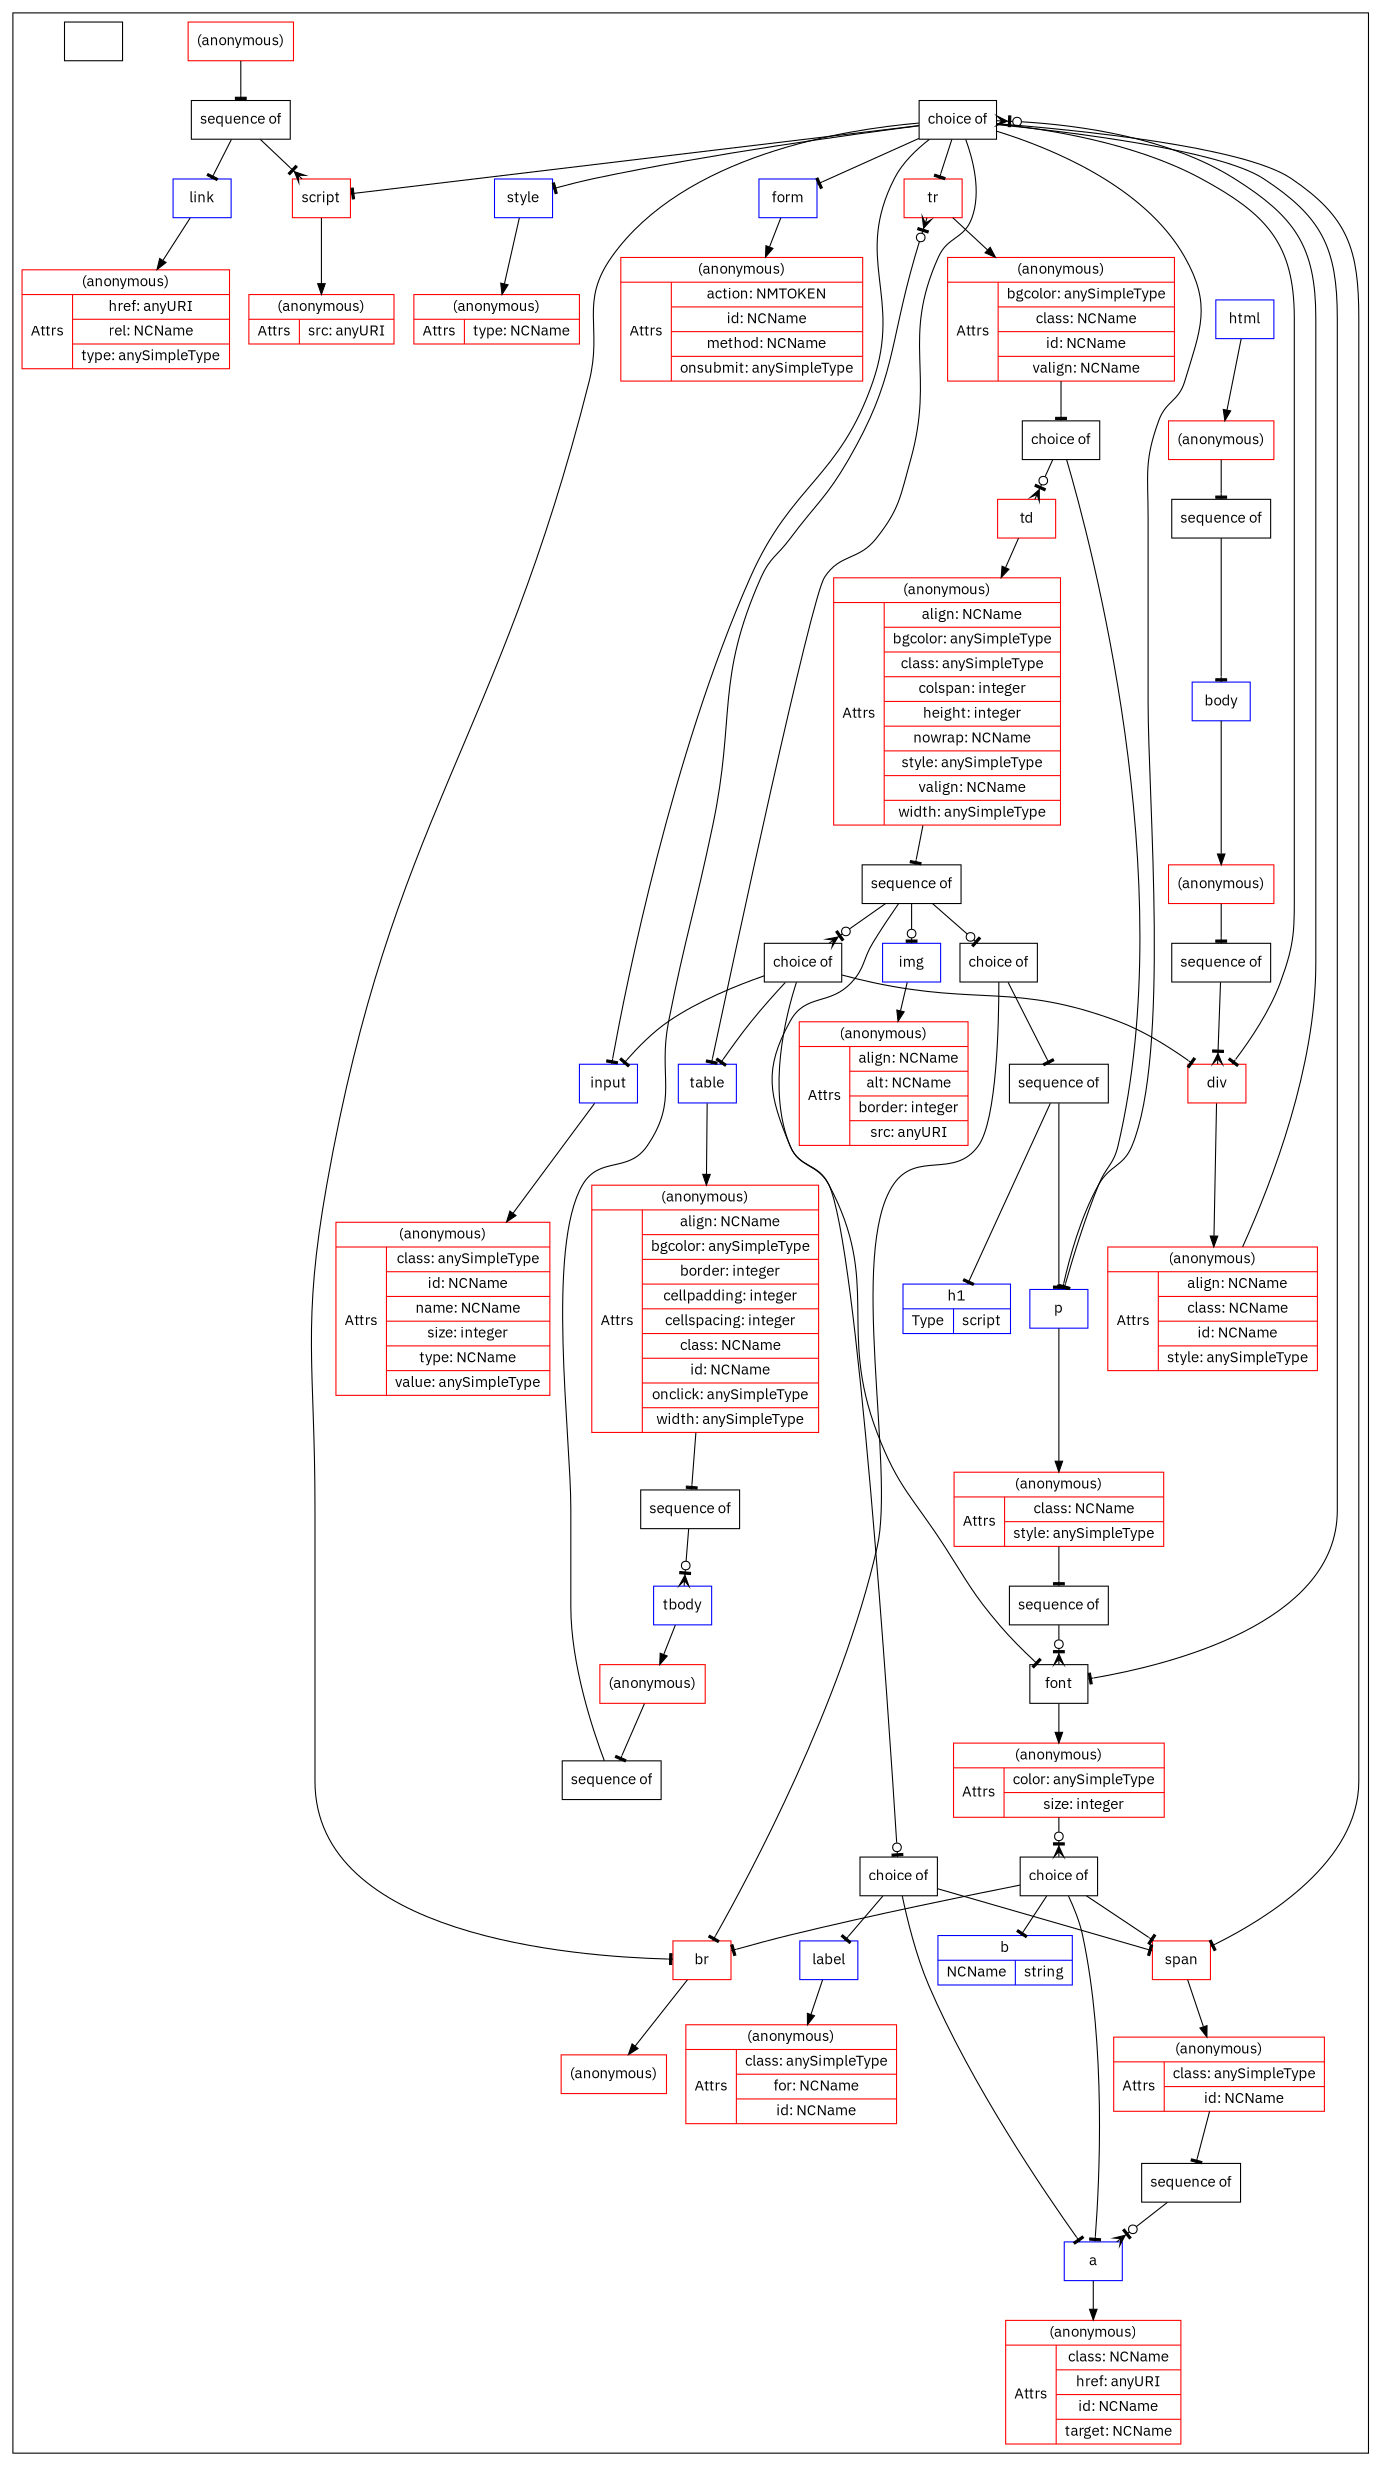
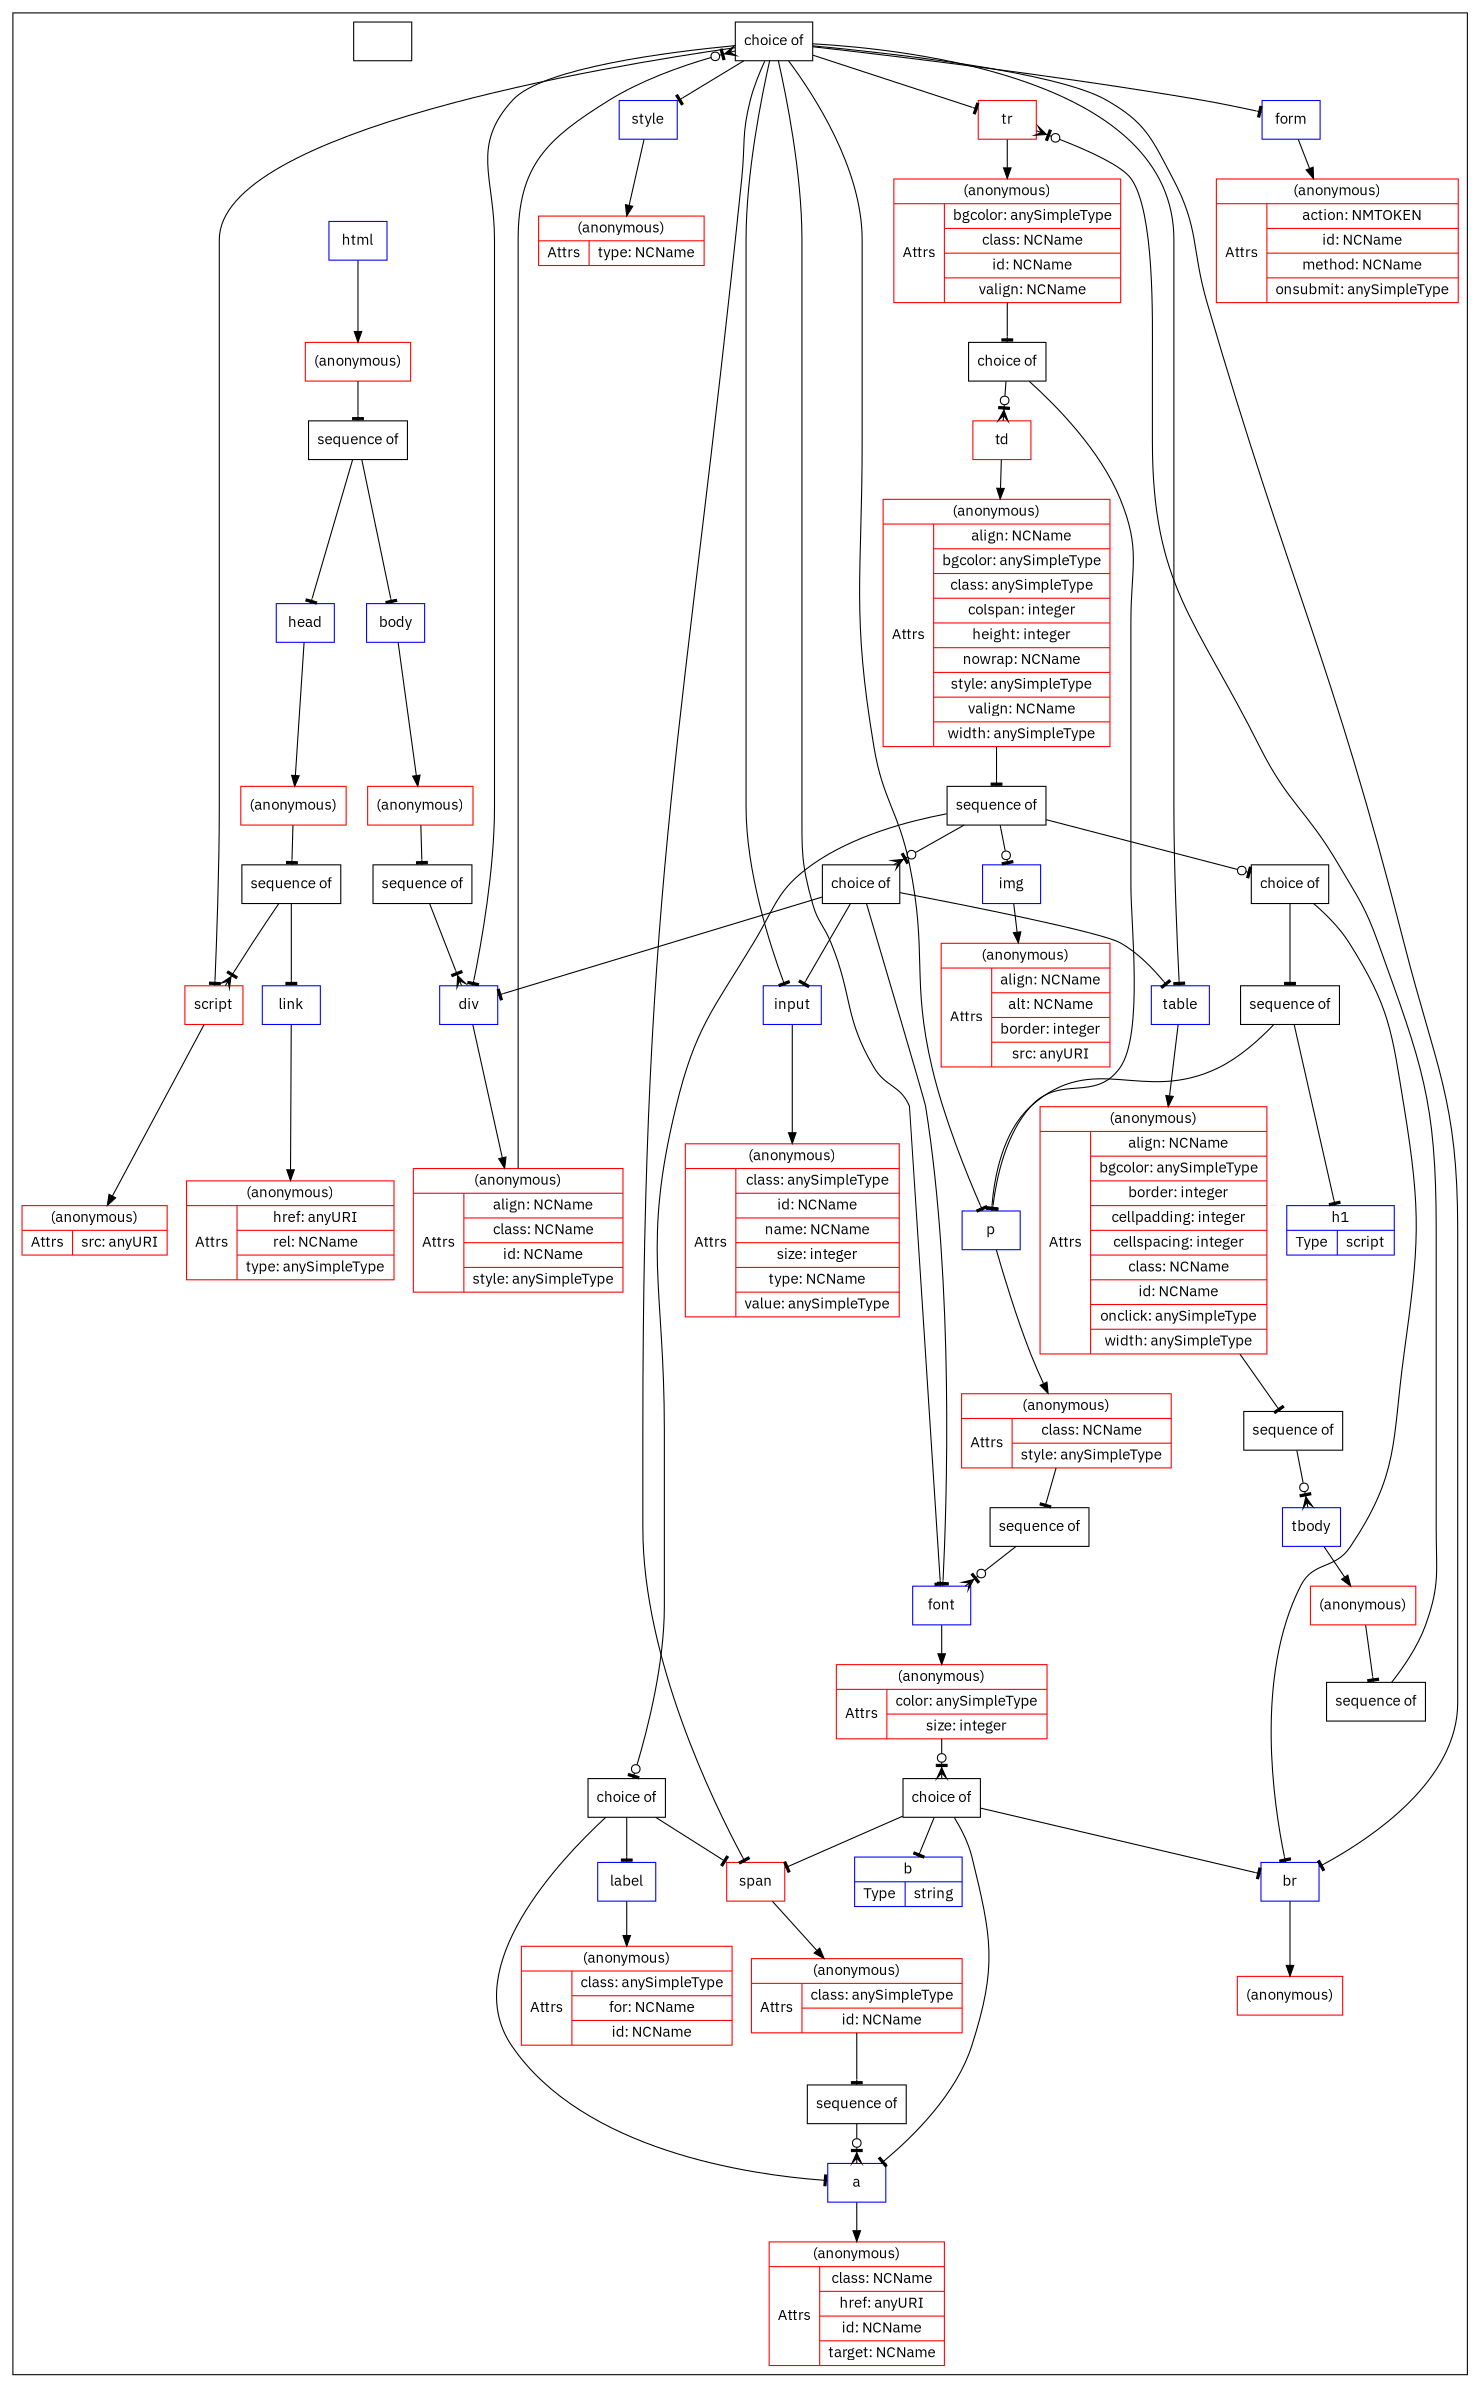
  digraph {
    fontname="IBM Plex Sans"
    node [fontname="IBM Plex Sans" shape=record color=red]
    edge [arrowhead=tee arrowtail=diamond fontname="IBM Plex Sans"]
    n1 [label="{choice of}" color=""]
    n2 [label="{choice of}" color=""]
    n3 [color=blue label="{label}"]
    n4 [label="{sequence of}" color=""]
    n5 [label="{(anonymous)|{Attrs|{{<AttributeUseImpl20324370>color: anySimpleType}|{<AttributeUseImpl7578443>size: integer}}}}"]
    n6 [color=blue label="{input}"]
    n7 [label="{(anonymous)|{Attrs|{{<AttributeUseImpl1565898>align: NCName}|{<AttributeUseImpl11383252>bgcolor: anySimpleType}|{<AttributeUseImpl24499883>border: integer}|{<AttributeUseImpl23110255>cellpadding: integer}|{<AttributeUseImpl21514757>cellspacing: integer}|{<AttributeUseImpl15964986>class: NCName}|{<AttributeUseImpl22293109>id: NCName}|{<AttributeUseImpl11508030>onclick: anySimpleType}|{<AttributeUseImpl7726332>width: anySimpleType}}}}"]
    n8 [label="{(anonymous)}"]
    n9 [label="{(anonymous)|{Attrs|{{<AttributeUseImpl15606519>class: anySimpleType}|{<AttributeUseImpl3779465>id: NCName}|{<AttributeUseImpl2929821>name: NCName}|{<AttributeUseImpl17160330>size: integer}|{<AttributeUseImpl13328393>type: NCName}|{<AttributeUseImpl927929>value: anySimpleType}}}}"]
    n10 [label="{(anonymous)|{Attrs|{{<AttributeUseImpl2056742>class: anySimpleType}|{<AttributeUseImpl6613606>id: NCName}}}}"]
    n11 [color=blue label="{h1|{Type|script}}"]
    n12 [color=blue label="{html}"]
    n13 [label="{choice of}" color=""]
    n14 [label="{(anonymous)}"]
    n15 [label="{td}"]
    n16 [color=blue label="{p}"]
    n17 [label="{tr}"]
    n18 [label="{sequence of}" color=""]
    n19 [label="{}" color=""]
    n20 [label="{(anonymous)|{Attrs|{{<AttributeUseImpl6166383>type: NCName}}}}"]
    n21 [label="{sequence of}" color=""]
    n22 [color=blue label="{body}"]
    n23 [label="{(anonymous)|{Attrs|{{<AttributeUseImpl20559758>src: anyURI}}}}"]
    n24 [label="{(anonymous)|{Attrs|{{<AttributeUseImpl24569170>bgcolor: anySimpleType}|{<AttributeUseImpl13205705>class: NCName}|{<AttributeUseImpl19272103>id: NCName}|{<AttributeUseImpl5309741>valign: NCName}}}}"]
    n25 [label="{script}"]
    n26 [label="{sequence of}" color=""]
-   n27 [color=black label="{font}"]
+   n27 [color=blue label="{font}"]
    n28 [label="{(anonymous)|{Attrs|{{<AttributeUseImpl30821431>action: NMTOKEN}|{<AttributeUseImpl2478770>id: NCName}|{<AttributeUseImpl19653053>method: NCName}|{<AttributeUseImpl32603767>onsubmit: anySimpleType}}}}"]
    n29 [label="{choice of}" color=""]
    n30 [label="{choice of}" color=""]
    n31 [label="{(anonymous)|{Attrs|{{<AttributeUseImpl2654289>align: NCName}|{<AttributeUseImpl16795115>alt: NCName}|{<AttributeUseImpl15628820>border: integer}|{<AttributeUseImpl9489155>src: anyURI}}}}"]
    n32 [color=blue label="{tbody}"]
    n33 [label="{(anonymous)}"]
    n34 [color=blue label="{style}"]
-   n35 [label="{br}"]
+   n35 [color=blue label="{br}"]
    n36 [label="{(anonymous)|{Attrs|{{<AttributeUseImpl8000886>class: anySimpleType}|{<AttributeUseImpl18291494>for: NCName}|{<AttributeUseImpl32997440>id: NCName}}}}"]
    n37 [label="{(anonymous)}"]
    n38 [label="{(anonymous)|{Attrs|{{<AttributeUseImpl2730814>align: NCName}|{<AttributeUseImpl27891041>bgcolor: anySimpleType}|{<AttributeUseImpl9319143>class: anySimpleType}|{<AttributeUseImpl28311783>colspan: integer}|{<AttributeUseImpl751354>height: integer}|{<AttributeUseImpl11541827>nowrap: NCName}|{<AttributeUseImpl5324016>style: anySimpleType}|{<AttributeUseImpl24622029>valign: NCName}|{<AttributeUseImpl29194312>width: anySimpleType}}}}"]
    n39 [color=blue label="{a}"]
    n40 [label="{span}"]
+   n41 [color=blue label="{head}"]
    n42 [label="{sequence of}" color=""]
-   n43 [label="{div}"]
+   n43 [color=blue label="{div}"]
    n44 [label="{(anonymous)|{Attrs|{{<AttributeUseImpl29791654>class: NCName}|{<AttributeUseImpl9097070>href: anyURI}|{<AttributeUseImpl20474136>id: NCName}|{<AttributeUseImpl8106640>target: NCName}}}}"]
    n45 [label="{(anonymous)}"]
    n46 [label="{choice of}" color=""]
    n47 [label="{sequence of}" color=""]
    n48 [label="{sequence of}" color=""]
    n49 [color=blue label="{form}"]
    n50 [label="{(anonymous)|{Attrs|{{<AttributeUseImpl29912037>href: anyURI}|{<AttributeUseImpl19116636>rel: NCName}|{<AttributeUseImpl9616314>type: anySimpleType}}}}"]
    n51 [label="{(anonymous)|{Attrs|{{<AttributeUseImpl16496587>align: NCName}|{<AttributeUseImpl31427481>class: NCName}|{<AttributeUseImpl21375057>id: NCName}|{<AttributeUseImpl16842840>style: anySimpleType}}}}"]
    n52 [label="{sequence of}" color=""]
    n53 [label="{sequence of}" color=""]
    n54 [color=blue label="{img}"]
    n55 [color=blue label="{link}"]
-   n56 [color=blue label="{b|{NCName|string}}"]
+   n56 [color=blue label="{b|{Type|string}}"]
    n57 [label="{(anonymous)|{Attrs|{{<AttributeUseImpl10519800>class: NCName}|{<AttributeUseImpl7990655>style: anySimpleType}}}}"]
    n58 [color=blue label="{table}"]
    subgraph cluster_1 {
      n1
      n2
      n3
      n4
      n5
      n6
      n7
      n8
      n9
      n10
      n11
      n12
      n13
      n14
      n15
      n16
      n17
      n18
      n19
      n20
      n21
      n22
      n23
      n24
      n25
      n26
      n27
      n28
      n29
      n30
      n31
      n32
      n33
      n34
      n35
      n36
      n37
      n38
      n39
      n40
+     n41
      n42
      n43
      n44
      n45
      n46
      n47
      n48
      n49
      n50
      n51
      n52
      n53
      n54
      n55
      n56
      n57
      n58
    }
    n1 -> n6
    n1 -> n16
    n1 -> n17
    n1 -> n25
    n1 -> n27
    n1 -> n34
    n1 -> n35
    n1 -> n40
    n1 -> n43
    n1 -> n49
    n1 -> n58
    n2 -> n21
    n2 -> n35
    n3 -> n36 [arrowhead=normal arrowtail=""]
    n4 -> n25 [arrowhead=crowtee]
    n4 -> n55
    n5 -> n46 [arrowhead=crowteeodot]
    n6 -> n9 [arrowhead=normal arrowtail=""]
    n7 -> n53
    n8 -> n52
    n10 -> n18
    n12 -> n8 [arrowhead=normal arrowtail=""]
    n13 -> n6
    n13 -> n27
    n13 -> n43
    n13 -> n58
    n14 -> n4
    n15 -> n38 [arrowhead=normal arrowtail=""]
    n16 -> n57 [arrowhead=normal arrowtail=""]
    n17 -> n24 [arrowhead=normal arrowtail=""]
    n18 -> n39 [arrowhead=crowteeodot]
    n21 -> n11
    n21 -> n16
    n22 -> n33 [arrowhead=normal arrowtail=""]
    n24 -> n30
    n25 -> n23 [arrowhead=normal arrowtail=""]
    n26 -> n27 [arrowhead=crowteeodot]
    n27 -> n5 [arrowhead=normal arrowtail=""]
    n29 -> n3
    n29 -> n39
    n29 -> n40
    n30 -> n15 [arrowhead=crowteeodot]
    n30 -> n16
    n32 -> n37 [arrowhead=normal arrowtail=""]
    n33 -> n48
    n34 -> n20 [arrowhead=normal arrowtail=""]
    n35 -> n45 [arrowhead=normal arrowtail=""]
    n37 -> n47
    n38 -> n42
    n39 -> n44 [arrowhead=normal arrowtail=""]
    n40 -> n10 [arrowhead=normal arrowtail=""]
+   n41 -> n14 [arrowhead=normal arrowtail=""]
    n42 -> n2 [arrowhead=teeodot]
    n42 -> n13 [arrowhead=crowteeodot]
    n42 -> n29 [arrowhead=teeodot]
    n42 -> n54 [arrowhead=teeodot]
    n43 -> n51 [arrowhead=normal arrowtail=""]
    n46 -> n35
    n46 -> n39
    n46 -> n40
    n46 -> n56
    n47 -> n17 [arrowhead=crowteeodot]
    n48 -> n43 [arrowhead=crowtee]
    n49 -> n28 [arrowhead=normal arrowtail=""]
    n51 -> n1 [arrowhead=crowteeodot]
    n52 -> n22
+   n52 -> n41
    n53 -> n32 [arrowhead=crowteeodot]
    n54 -> n31 [arrowhead=normal arrowtail=""]
    n55 -> n50 [arrowhead=normal arrowtail=""]
    n57 -> n26
    n58 -> n7 [arrowhead=normal arrowtail=""]
  }
